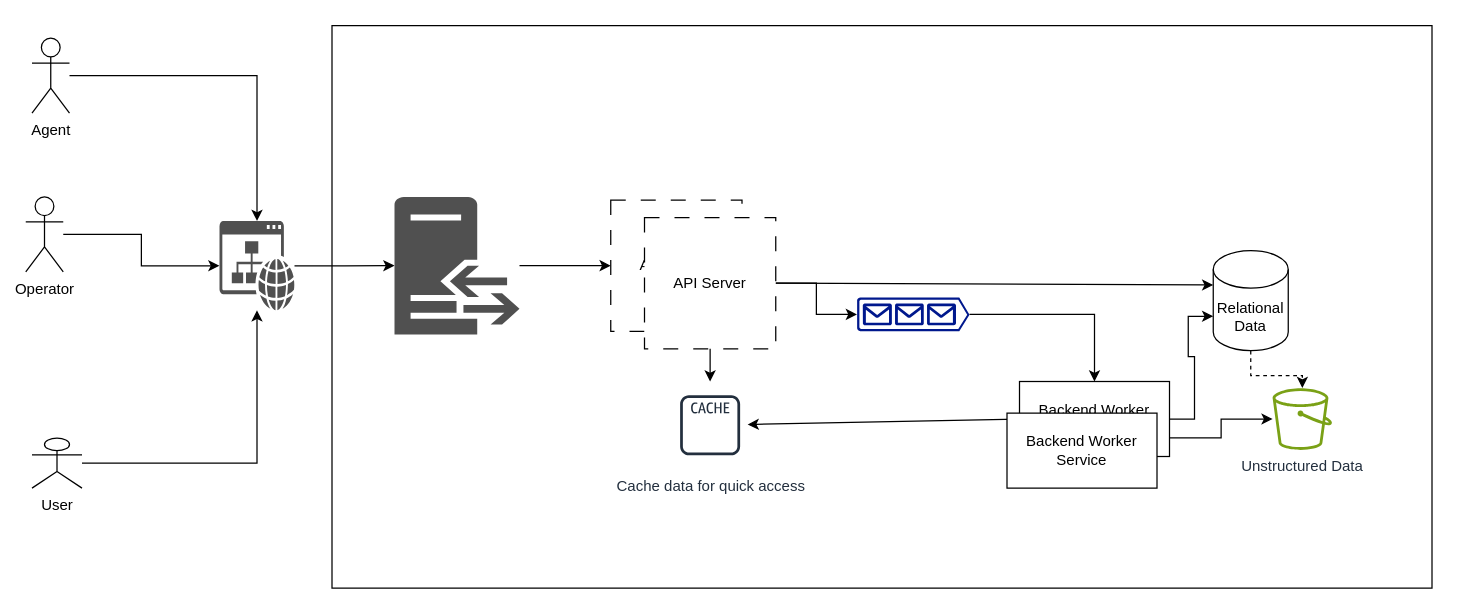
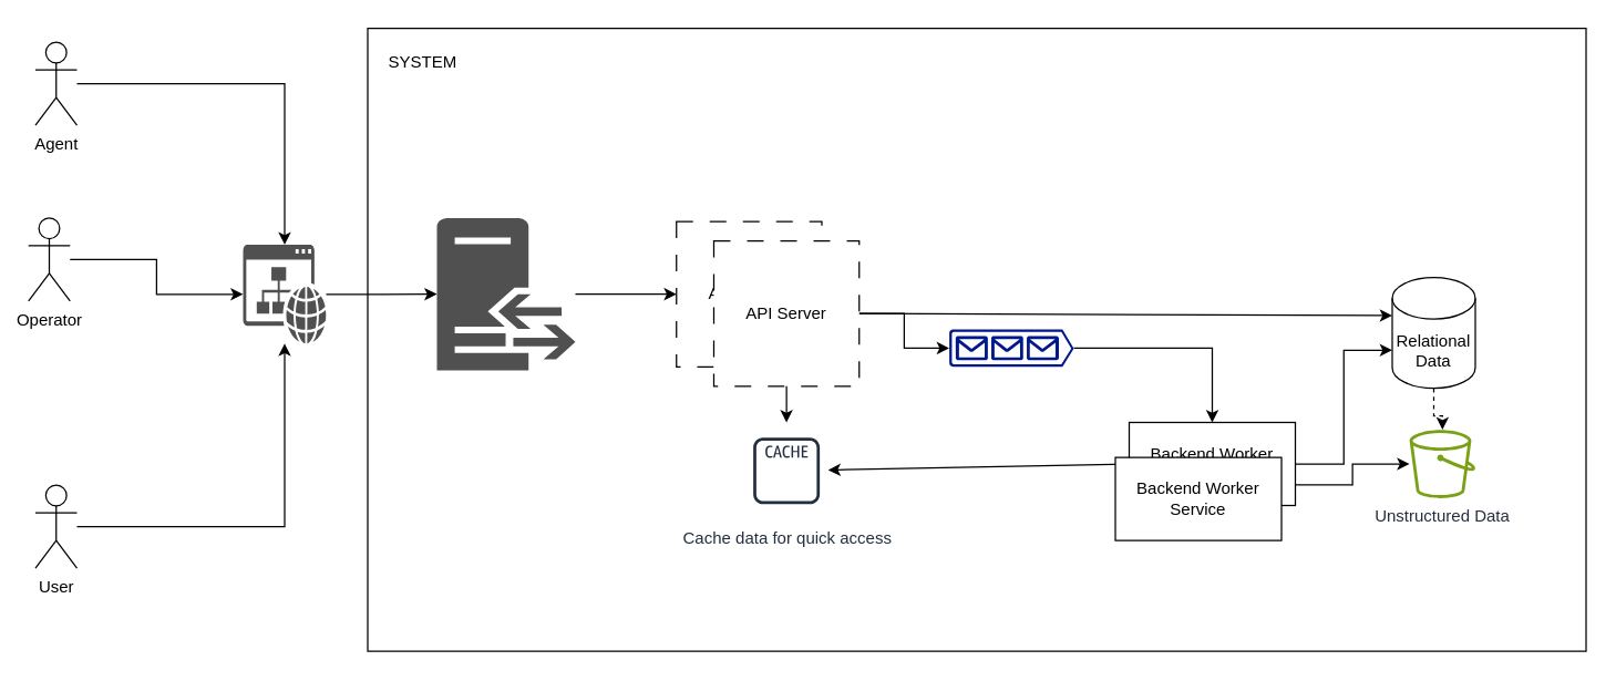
  <mxCell id="0" />
  <mxCell id="1" parent="0" />
  <mxCell id="2" value="" style="rounded=0;whiteSpace=wrap;html=1;" vertex="1" parent="1"><mxGeometry x="265" y="20" width="880" height="450" as="geometry" /></mxCell>
  <mxCell id="3" value="" style="edgeStyle=orthogonalEdgeStyle;rounded=0;orthogonalLoop=1;jettySize=auto;html=1;" edge="1" parent="1" source="4" target="15"><mxGeometry relative="1" as="geometry" /></mxCell>
  <mxCell id="4" value="Agent" style="shape=umlActor;verticalLabelPosition=bottom;verticalAlign=top;html=1;outlineConnect=0;" vertex="1" parent="1"><mxGeometry x="25" y="30" width="30" height="60" as="geometry" /></mxCell>
  <mxCell id="5" value="" style="edgeStyle=orthogonalEdgeStyle;rounded=0;orthogonalLoop=1;jettySize=auto;html=1;" edge="1" parent="1" source="6" target="15"><mxGeometry relative="1" as="geometry" /></mxCell>
  <mxCell id="6" value="Operator&lt;br&gt;" style="shape=umlActor;verticalLabelPosition=bottom;verticalAlign=top;html=1;outlineConnect=0;" vertex="1" parent="1"><mxGeometry x="20" y="157" width="30" height="60" as="geometry" /></mxCell>
  <mxCell id="7" value="" style="edgeStyle=orthogonalEdgeStyle;rounded=0;orthogonalLoop=1;jettySize=auto;html=1;" edge="1" parent="1" source="8" target="15"><mxGeometry relative="1" as="geometry" /></mxCell>
- <mxCell id="8" value="User" style="shape=umlActor;verticalLabelPosition=bottom;verticalAlign=top;html=1;outlineConnect=0;" vertex="1" parent="1"><mxGeometry x="25" y="350" width="40" height="40" as="geometry" /></mxCell>
+ <mxCell id="8" value="User" style="shape=umlActor;verticalLabelPosition=bottom;verticalAlign=top;html=1;outlineConnect=0;" vertex="1" parent="1"><mxGeometry x="25" y="350" width="30" height="60" as="geometry" /></mxCell>
  <mxCell id="9" value="" style="edgeStyle=orthogonalEdgeStyle;rounded=0;orthogonalLoop=1;jettySize=auto;html=1;dashed=1;" edge="1" parent="1" source="10" target="11"><mxGeometry relative="1" as="geometry" /></mxCell>
- <mxCell id="10" value="Relational Data" style="shape=cylinder3;whiteSpace=wrap;html=1;boundedLbl=1;backgroundOutline=1;size=15;" vertex="1" parent="1"><mxGeometry x="970" y="200" width="60" height="80" as="geometry" /></mxCell>
+ <mxCell id="10" value="Relational Data" style="shape=cylinder3;whiteSpace=wrap;html=1;boundedLbl=1;backgroundOutline=1;size=15;" vertex="1" parent="1"><mxGeometry x="1005" y="200" width="60" height="80" as="geometry" /></mxCell>
  <mxCell id="11" value="Unstructured Data" style="sketch=0;outlineConnect=0;fontColor=#232F3E;gradientColor=none;fillColor=#7AA116;strokeColor=none;dashed=0;verticalLabelPosition=bottom;verticalAlign=top;align=center;html=1;fontSize=12;fontStyle=0;aspect=fixed;pointerEvents=1;shape=mxgraph.aws4.bucket;" vertex="1" parent="1"><mxGeometry x="1017.5" y="310" width="47.5" height="49.4" as="geometry" /></mxCell>
  <mxCell id="12" value="" style="edgeStyle=orthogonalEdgeStyle;rounded=0;orthogonalLoop=1;jettySize=auto;html=1;" edge="1" parent="1" source="13" target="16"><mxGeometry relative="1" as="geometry" /></mxCell>
  <mxCell id="13" value="" style="sketch=0;pointerEvents=1;shadow=0;dashed=0;html=1;strokeColor=none;fillColor=#505050;labelPosition=center;verticalLabelPosition=bottom;verticalAlign=top;outlineConnect=0;align=center;shape=mxgraph.office.servers.reverse_proxy;" vertex="1" parent="1"><mxGeometry x="315" y="157" width="100" height="110" as="geometry" /></mxCell>
  <mxCell id="14" value="" style="edgeStyle=orthogonalEdgeStyle;rounded=0;orthogonalLoop=1;jettySize=auto;html=1;" edge="1" parent="1" source="15" target="13"><mxGeometry relative="1" as="geometry" /></mxCell>
  <mxCell id="15" value="" style="sketch=0;pointerEvents=1;shadow=0;dashed=0;html=1;strokeColor=none;fillColor=#505050;labelPosition=center;verticalLabelPosition=bottom;verticalAlign=top;outlineConnect=0;align=center;shape=mxgraph.office.concepts.website;" vertex="1" parent="1"><mxGeometry x="175" y="176.25" width="60" height="71.5" as="geometry" /></mxCell>
  <mxCell id="16" value="API Server" style="whiteSpace=wrap;html=1;aspect=fixed;dashed=1;dashPattern=12 12;" vertex="1" parent="1"><mxGeometry x="488" y="159.5" width="105" height="105" as="geometry" /></mxCell>
  <mxCell id="17" value="" style="edgeStyle=orthogonalEdgeStyle;rounded=0;orthogonalLoop=1;jettySize=auto;html=1;" edge="1" parent="1" source="18" target="22"><mxGeometry relative="1" as="geometry" /></mxCell>
  <mxCell id="18" value="API Server" style="whiteSpace=wrap;html=1;aspect=fixed;dashed=1;dashPattern=12 12;" vertex="1" parent="1"><mxGeometry x="515" y="173.5" width="105" height="105" as="geometry" /></mxCell>
  <mxCell id="19" value="" style="edgeStyle=orthogonalEdgeStyle;rounded=0;orthogonalLoop=1;jettySize=auto;html=1;entryX=0;entryY=0;entryDx=0;entryDy=52.5;entryPerimeter=0;" edge="1" parent="1" source="20" target="10"><mxGeometry relative="1" as="geometry" /></mxCell>
  <mxCell id="20" value="Backend Worker Service" style="rounded=0;whiteSpace=wrap;html=1;" vertex="1" parent="1"><mxGeometry x="815" y="304.7" width="120" height="60" as="geometry" /></mxCell>
  <mxCell id="21" value="" style="edgeStyle=orthogonalEdgeStyle;rounded=0;orthogonalLoop=1;jettySize=auto;html=1;" edge="1" parent="1" source="22" target="20"><mxGeometry relative="1" as="geometry" /></mxCell>
  <mxCell id="22" value="" style="sketch=0;aspect=fixed;pointerEvents=1;shadow=0;dashed=0;html=1;strokeColor=none;labelPosition=center;verticalLabelPosition=bottom;verticalAlign=top;align=center;fillColor=#00188D;shape=mxgraph.azure.queue_generic" vertex="1" parent="1"><mxGeometry x="685" y="237.5" width="90" height="27" as="geometry" /></mxCell>
  <mxCell id="23" value="" style="edgeStyle=orthogonalEdgeStyle;rounded=0;orthogonalLoop=1;jettySize=auto;html=1;exitX=1;exitY=0.75;exitDx=0;exitDy=0;" edge="1" parent="1" source="20" target="11"><mxGeometry relative="1" as="geometry"><mxPoint x="955" y="410" as="sourcePoint" /><mxPoint x="1015" y="263" as="targetPoint" /></mxGeometry></mxCell>
  <mxCell id="24" value="" style="endArrow=classic;html=1;rounded=0;entryX=0;entryY=0;entryDx=0;entryDy=27.5;entryPerimeter=0;exitX=1;exitY=0.5;exitDx=0;exitDy=0;" edge="1" parent="1" source="18" target="10"><mxGeometry width="50" height="50" relative="1" as="geometry"><mxPoint x="515" y="210" as="sourcePoint" /><mxPoint x="565" y="160" as="targetPoint" /></mxGeometry></mxCell>
  <mxCell id="25" value="Cache data for quick access" style="sketch=0;outlineConnect=0;fontColor=#232F3E;gradientColor=none;strokeColor=#232F3E;fillColor=#ffffff;dashed=0;verticalLabelPosition=bottom;verticalAlign=top;align=center;html=1;fontSize=12;fontStyle=0;aspect=fixed;shape=mxgraph.aws4.resourceIcon;resIcon=mxgraph.aws4.cache_node;" vertex="1" parent="1"><mxGeometry x="537.5" y="304.7" width="60" height="70" as="geometry" /></mxCell>
  <mxCell id="26" value="" style="endArrow=classic;html=1;rounded=0;exitX=0;exitY=0.5;exitDx=0;exitDy=0;" edge="1" parent="1" source="20" target="25"><mxGeometry width="50" height="50" relative="1" as="geometry"><mxPoint x="455" y="230" as="sourcePoint" /><mxPoint x="505" y="180" as="targetPoint" /></mxGeometry></mxCell>
  <mxCell id="27" value="" style="endArrow=classic;html=1;rounded=0;exitX=0.5;exitY=1;exitDx=0;exitDy=0;" edge="1" parent="1" source="18" target="25"><mxGeometry width="50" height="50" relative="1" as="geometry"><mxPoint x="825" y="330" as="sourcePoint" /><mxPoint x="610" y="330" as="targetPoint" /></mxGeometry></mxCell>
  <mxCell id="28" value="Backend Worker Service" style="rounded=0;whiteSpace=wrap;html=1;" vertex="1" parent="1"><mxGeometry x="805" y="330" width="120" height="60" as="geometry" /></mxCell>
+ <mxCell id="29" value="SYSTEM" style="text;html=1;strokeColor=none;fillColor=none;align=center;verticalAlign=middle;whiteSpace=wrap;rounded=0;" vertex="1" parent="1"><mxGeometry x="275" y="30" width="60" height="30" as="geometry" /></mxCell>
